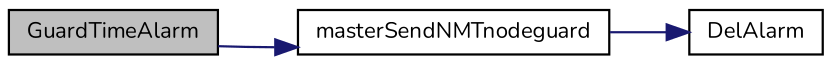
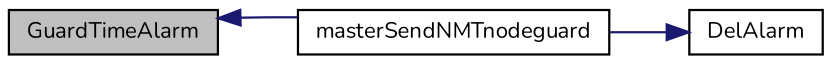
  digraph {
    fontname=Nunito
    rankdir=LR
    node [color=black fillcolor=white fontname=Nunito fontsize=10 shape=record style=filled]
    edge [color=midnightblue fontname=Nunito fontsize=10 labelfontname=FreeSans labelfontsize=10 style=solid]
    n1 [fillcolor=grey75 fontcolor=black height=0.2 label=GuardTimeAlarm width=0.4]
    n2 [height=0.2 label=masterSendNMTnodeguard width=0.4]
    n3 [height=0.2 label=DelAlarm width=0.4]
-   n1 -> n2
+   n2 -> n1
    n2 -> n3
  }
